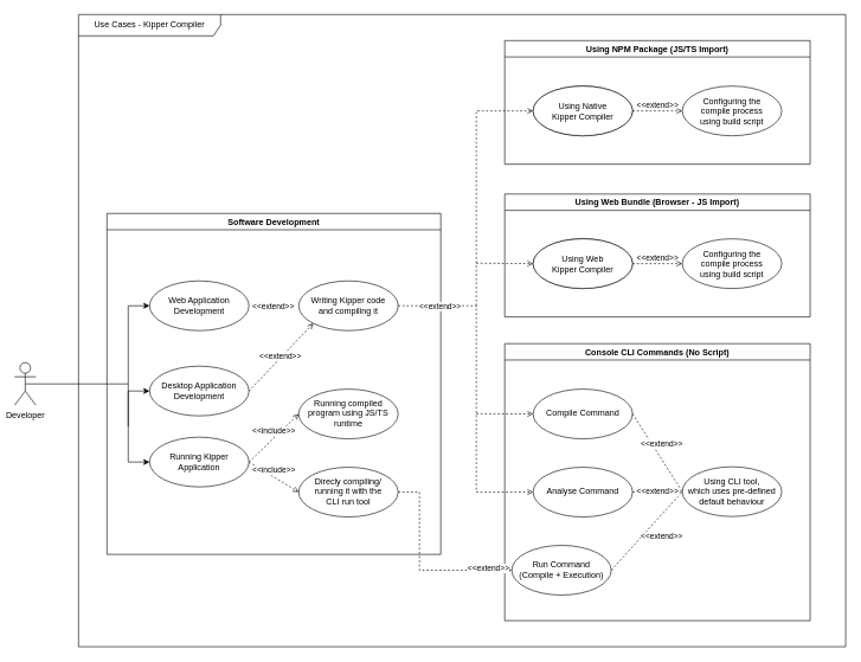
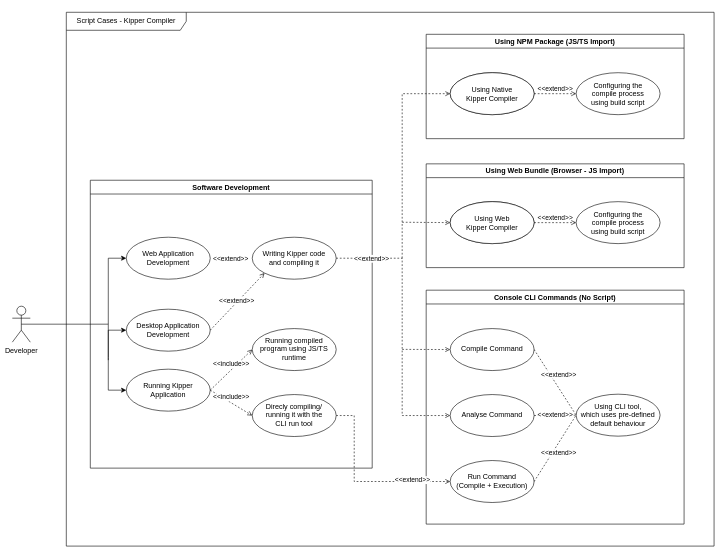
  <mxCell id="0" />
  <mxCell id="1" parent="0" />
- <mxCell id="2" value="Use Cases - Kipper Compiler" style="shape=umlFrame;whiteSpace=wrap;html=1;strokeColor=default;fillColor=default;width=200;height=30;" parent="1" vertex="1"><mxGeometry x="110" y="20" width="1080" height="890" as="geometry" /></mxCell>
+ <mxCell id="2" value="Script Cases - Kipper Compiler" style="shape=umlFrame;whiteSpace=wrap;html=1;strokeColor=default;fillColor=default;width=200;height=30;" parent="1" vertex="1"><mxGeometry x="110" y="20" width="1080" height="890" as="geometry" /></mxCell>
  <mxCell id="3" style="edgeStyle=orthogonalEdgeStyle;rounded=0;orthogonalLoop=1;jettySize=auto;html=1;entryX=0;entryY=0.5;entryDx=0;entryDy=0;" parent="1" target="20" edge="1"><mxGeometry x="0.211" y="10" relative="1" as="geometry"><Array as="points"><mxPoint x="180" y="596" /><mxPoint x="180" y="540" /></Array><mxPoint x="180" y="600" as="sourcePoint" /><mxPoint as="offset" /></mxGeometry></mxCell>
  <mxCell id="4" style="edgeStyle=orthogonalEdgeStyle;rounded=0;orthogonalLoop=1;jettySize=auto;html=1;entryX=0;entryY=0.5;entryDx=0;entryDy=0;" parent="1" target="22" edge="1"><mxGeometry relative="1" as="geometry"><Array as="points"><mxPoint x="180" y="596" /><mxPoint x="180" y="650" /></Array><mxPoint x="180" y="540" as="sourcePoint" /></mxGeometry></mxCell>
  <mxCell id="5" style="edgeStyle=orthogonalEdgeStyle;rounded=0;orthogonalLoop=1;jettySize=auto;html=1;exitX=0.5;exitY=0.5;exitDx=0;exitDy=0;exitPerimeter=0;entryX=0;entryY=0.5;entryDx=0;entryDy=0;" parent="1" source="6" target="21" edge="1"><mxGeometry relative="1" as="geometry"><Array as="points"><mxPoint x="180" y="540" /><mxPoint x="180" y="430" /></Array></mxGeometry></mxCell>
  <mxCell id="6" value="Developer" style="shape=umlActor;verticalLabelPosition=bottom;verticalAlign=top;html=1;" parent="1" vertex="1"><mxGeometry x="20" y="510" width="30" height="60" as="geometry" /></mxCell>
  <mxCell id="7" value="Native JavaScript &lt;br&gt;Kipper Compiler" style="ellipse;whiteSpace=wrap;html=1;" parent="1" vertex="1"><mxGeometry x="750" y="120.69" width="140" height="70" as="geometry" /></mxCell>
  <mxCell id="8" value="Bundled JavaScript &lt;br&gt;Kipper Compiler" style="ellipse;whiteSpace=wrap;html=1;" parent="1" vertex="1"><mxGeometry x="750" y="335.69" width="140" height="70" as="geometry" /></mxCell>
  <mxCell id="9" value="Compile Command" style="ellipse;whiteSpace=wrap;html=1;" parent="1" vertex="1"><mxGeometry x="750" y="547.31" width="140" height="70" as="geometry" /></mxCell>
  <mxCell id="10" value="Using Native&lt;br&gt;Kipper Compiler" style="ellipse;whiteSpace=wrap;html=1;" parent="1" vertex="1"><mxGeometry x="750" y="120.69" width="140" height="70" as="geometry" /></mxCell>
  <mxCell id="11" value="Using Web&lt;br&gt;Kipper Compiler" style="ellipse;whiteSpace=wrap;html=1;" parent="1" vertex="1"><mxGeometry x="750" y="335.69" width="140" height="70" as="geometry" /></mxCell>
  <mxCell id="12" value="Analyse Command" style="ellipse;whiteSpace=wrap;html=1;" parent="1" vertex="1"><mxGeometry x="750" y="657.31" width="140" height="70" as="geometry" /></mxCell>
- <mxCell id="13" value="Run Command&lt;br&gt;(Compile + Execution)" style="ellipse;whiteSpace=wrap;html=1;" parent="1" vertex="1"><mxGeometry x="720" y="767.31" width="140" height="70" as="geometry" /></mxCell>
+ <mxCell id="13" value="Run Command&lt;br&gt;(Compile + Execution)" style="ellipse;whiteSpace=wrap;html=1;" parent="1" vertex="1"><mxGeometry x="750" y="767.31" width="140" height="70" as="geometry" /></mxCell>
  <mxCell id="14" value="Using NPM Package (JS/TS Import)" style="swimlane;strokeColor=default;fillColor=none;" parent="1" vertex="1"><mxGeometry x="710" y="56.69" width="430" height="174" as="geometry" /></mxCell>
  <mxCell id="15" value="Configuring the &lt;br&gt;compile process&lt;br&gt;using build script" style="ellipse;whiteSpace=wrap;html=1;" vertex="1" parent="14"><mxGeometry x="250" y="64" width="140" height="70" as="geometry" /></mxCell>
  <mxCell id="16" value="Using Web Bundle (Browser - JS Import)" style="swimlane;strokeColor=default;fillColor=none;" parent="1" vertex="1"><mxGeometry x="710" y="272.69" width="430" height="173" as="geometry" /></mxCell>
  <mxCell id="17" value="Console CLI Commands (No Script)" style="swimlane;strokeColor=default;fillColor=none;" parent="1" vertex="1"><mxGeometry x="710" y="483.31" width="430" height="390" as="geometry" /></mxCell>
  <mxCell id="18" value="Using CLI tool,&lt;br&gt;which uses pre-defined default behaviour" style="ellipse;whiteSpace=wrap;html=1;" vertex="1" parent="17"><mxGeometry x="250" y="173.38" width="140" height="70" as="geometry" /></mxCell>
  <mxCell id="19" value="Software Development" style="swimlane;strokeColor=default;fillColor=none;startSize=23;" parent="1" vertex="1"><mxGeometry x="150" y="300" width="470" height="480" as="geometry" /></mxCell>
  <mxCell id="20" value="Desktop Application&lt;br&gt;Development" style="ellipse;whiteSpace=wrap;html=1;strokeColor=default;fillColor=default;" parent="19" vertex="1"><mxGeometry x="60" y="215" width="140" height="70" as="geometry" /></mxCell>
  <mxCell id="21" value="Web Application&lt;br&gt;Development" style="ellipse;whiteSpace=wrap;html=1;strokeColor=default;fillColor=default;" parent="19" vertex="1"><mxGeometry x="60" y="95" width="140" height="70" as="geometry" /></mxCell>
  <mxCell id="22" value="Running Kipper&lt;br&gt;Application" style="ellipse;whiteSpace=wrap;html=1;strokeColor=default;fillColor=default;" parent="19" vertex="1"><mxGeometry x="60" y="315" width="140" height="70" as="geometry" /></mxCell>
  <mxCell id="23" value="Writing Kipper code&lt;br&gt;and compiling it" style="ellipse;whiteSpace=wrap;html=1;strokeColor=default;fillColor=default;" parent="19" vertex="1"><mxGeometry x="270" y="95" width="140" height="70" as="geometry" /></mxCell>
  <mxCell id="24" value="&amp;lt;&amp;lt;include&amp;gt;&amp;gt;" style="html=1;verticalAlign=bottom;labelBackgroundColor=default;endArrow=open;endFill=0;dashed=1;rounded=0;exitX=1;exitY=0.5;exitDx=0;exitDy=0;entryX=0;entryY=0.5;entryDx=0;entryDy=0;" parent="19" source="22" target="25" edge="1"><mxGeometry width="160" relative="1" as="geometry"><mxPoint x="230" y="414" as="sourcePoint" /><mxPoint x="290" y="414" as="targetPoint" /></mxGeometry></mxCell>
  <mxCell id="25" value="Running compiled program using JS/TS runtime" style="ellipse;whiteSpace=wrap;html=1;strokeColor=default;fillColor=default;" vertex="1" parent="19"><mxGeometry x="270" y="247.31" width="140" height="70" as="geometry" /></mxCell>
  <mxCell id="26" value="Direcly compiling/&lt;br&gt;running it with the&lt;br&gt;CLI run tool" style="ellipse;whiteSpace=wrap;html=1;strokeColor=default;fillColor=default;" vertex="1" parent="19"><mxGeometry x="270" y="357.31" width="140" height="70" as="geometry" /></mxCell>
  <mxCell id="27" value="&amp;lt;&amp;lt;include&amp;gt;&amp;gt;" style="html=1;verticalAlign=bottom;labelBackgroundColor=default;endArrow=open;endFill=0;dashed=1;rounded=0;exitX=1;exitY=0.5;exitDx=0;exitDy=0;entryX=0;entryY=0.5;entryDx=0;entryDy=0;" edge="1" parent="19" source="22" target="26"><mxGeometry width="160" relative="1" as="geometry"><mxPoint x="240" y="314" as="sourcePoint" /><mxPoint x="300" y="314" as="targetPoint" /></mxGeometry></mxCell>
  <mxCell id="28" style="rounded=0;orthogonalLoop=1;jettySize=auto;html=1;exitX=1;exitY=0.5;exitDx=0;exitDy=0;entryX=0;entryY=1;entryDx=0;entryDy=0;dashed=1;labelBackgroundColor=default;endArrow=open;endFill=0;" edge="1" parent="19" source="20" target="23"><mxGeometry relative="1" as="geometry"><mxPoint x="210" y="140" as="sourcePoint" /><mxPoint x="300.18" y="115.896" as="targetPoint" /></mxGeometry></mxCell>
  <mxCell id="29" value="&amp;lt;&amp;lt;extend&amp;gt;&amp;gt;" style="edgeLabel;html=1;align=center;verticalAlign=middle;resizable=0;points=[];" vertex="1" connectable="0" parent="19"><mxGeometry x="235.0" y="80.002" as="geometry"><mxPoint x="-2" y="50" as="offset" /></mxGeometry></mxCell>
  <mxCell id="30" value="&amp;lt;&amp;lt;extend&amp;gt;&amp;gt;" style="edgeLabel;html=1;align=center;verticalAlign=middle;resizable=0;points=[];" vertex="1" connectable="0" parent="19"><mxGeometry x="245.0" y="150.002" as="geometry"><mxPoint x="-2" y="50" as="offset" /></mxGeometry></mxCell>
  <mxCell id="31" style="edgeStyle=orthogonalEdgeStyle;rounded=0;orthogonalLoop=1;jettySize=auto;html=1;entryX=0;entryY=0.5;entryDx=0;entryDy=0;dashed=1;labelBackgroundColor=default;endArrow=open;endFill=0;" parent="1" target="9" edge="1"><mxGeometry relative="1" as="geometry"><mxPoint x="670" y="582" as="sourcePoint" /><Array as="points"><mxPoint x="670" y="582" /></Array></mxGeometry></mxCell>
  <mxCell id="32" style="edgeStyle=orthogonalEdgeStyle;rounded=0;orthogonalLoop=1;jettySize=auto;html=1;entryX=0;entryY=0.5;entryDx=0;entryDy=0;dashed=1;labelBackgroundColor=default;endArrow=open;endFill=0;exitX=1;exitY=0.5;exitDx=0;exitDy=0;" parent="1" source="23" target="12" edge="1"><mxGeometry relative="1" as="geometry"><mxPoint x="590" y="495" as="sourcePoint" /><Array as="points"><mxPoint x="670" y="430" /><mxPoint x="670" y="692" /></Array></mxGeometry></mxCell>
  <mxCell id="33" style="edgeStyle=orthogonalEdgeStyle;rounded=0;orthogonalLoop=1;jettySize=auto;html=1;entryX=0;entryY=0.5;entryDx=0;entryDy=0;dashed=1;labelBackgroundColor=default;endArrow=open;endFill=0;" parent="1" target="11" edge="1"><mxGeometry relative="1" as="geometry"><mxPoint x="670" y="370" as="sourcePoint" /><Array as="points"><mxPoint x="670" y="371" /></Array></mxGeometry></mxCell>
  <mxCell id="34" style="edgeStyle=orthogonalEdgeStyle;rounded=0;orthogonalLoop=1;jettySize=auto;html=1;dashed=1;labelBackgroundColor=default;endArrow=open;endFill=0;entryX=0;entryY=0.5;entryDx=0;entryDy=0;" parent="1" target="10" edge="1"><mxGeometry relative="1" as="geometry"><mxPoint x="670" y="430" as="sourcePoint" /><mxPoint x="730" y="189" as="targetPoint" /><Array as="points"><mxPoint x="670" y="380" /><mxPoint x="670" y="156" /></Array></mxGeometry></mxCell>
  <mxCell id="35" value="&amp;lt;&amp;lt;extend&amp;gt;&amp;gt;" style="edgeLabel;html=1;align=center;verticalAlign=middle;resizable=0;points=[];" parent="1" vertex="1" connectable="0"><mxGeometry x="620" y="380.002" as="geometry"><mxPoint x="-2" y="50" as="offset" /></mxGeometry></mxCell>
  <mxCell id="36" value="&amp;lt;&amp;lt;extend&amp;gt;&amp;gt;" style="html=1;verticalAlign=bottom;labelBackgroundColor=none;endArrow=open;endFill=0;dashed=1;rounded=0;exitX=1;exitY=0.5;exitDx=0;exitDy=0;entryX=0;entryY=0.5;entryDx=0;entryDy=0;" edge="1" parent="1" source="10" target="15"><mxGeometry width="160" relative="1" as="geometry"><mxPoint x="559.919" y="700.226" as="sourcePoint" /><mxPoint x="760" y="865.69" as="targetPoint" /></mxGeometry></mxCell>
  <mxCell id="37" style="rounded=0;orthogonalLoop=1;jettySize=auto;html=1;exitX=1;exitY=0.5;exitDx=0;exitDy=0;entryX=0;entryY=0.5;entryDx=0;entryDy=0;dashed=1;labelBackgroundColor=default;endArrow=open;endFill=0;edgeStyle=orthogonalEdgeStyle;" edge="1" parent="1" source="26" target="13"><mxGeometry relative="1" as="geometry"><mxPoint x="600" y="505" as="sourcePoint" /><mxPoint x="780" y="805" as="targetPoint" /><Array as="points"><mxPoint x="590" y="692" /><mxPoint x="590" y="802" /></Array></mxGeometry></mxCell>
  <mxCell id="38" value="&amp;lt;&amp;lt;extend&amp;gt;&amp;gt;" style="edgeLabel;html=1;align=center;verticalAlign=middle;resizable=0;points=[];" vertex="1" connectable="0" parent="1"><mxGeometry x="630" y="802.312" as="geometry"><mxPoint x="56" y="-3" as="offset" /></mxGeometry></mxCell>
  <mxCell id="39" value="Configuring the&lt;br style=&quot;border-color: var(--border-color);&quot;&gt;compile process&lt;br style=&quot;border-color: var(--border-color);&quot;&gt;using build script" style="ellipse;whiteSpace=wrap;html=1;" vertex="1" parent="1"><mxGeometry x="960" y="335.69" width="140" height="70" as="geometry" /></mxCell>
  <mxCell id="40" value="&amp;lt;&amp;lt;extend&amp;gt;&amp;gt;" style="html=1;verticalAlign=bottom;labelBackgroundColor=none;endArrow=open;endFill=0;dashed=1;rounded=0;exitX=1;exitY=0.5;exitDx=0;exitDy=0;entryX=0;entryY=0.5;entryDx=0;entryDy=0;" edge="1" parent="1" source="11" target="39"><mxGeometry width="160" relative="1" as="geometry"><mxPoint x="900" y="145.7" as="sourcePoint" /><mxPoint x="970" y="145.7" as="targetPoint" /></mxGeometry></mxCell>
  <mxCell id="41" style="rounded=0;orthogonalLoop=1;jettySize=auto;html=1;exitX=1;exitY=0.5;exitDx=0;exitDy=0;entryX=0;entryY=0.5;entryDx=0;entryDy=0;dashed=1;labelBackgroundColor=default;endArrow=none;endFill=0;" edge="1" parent="1" source="9" target="18"><mxGeometry relative="1" as="geometry"><mxPoint x="580" y="622.31" as="sourcePoint" /><mxPoint x="760" y="812.31" as="targetPoint" /></mxGeometry></mxCell>
  <mxCell id="42" style="rounded=0;orthogonalLoop=1;jettySize=auto;html=1;exitX=1;exitY=0.5;exitDx=0;exitDy=0;entryX=0;entryY=0.5;entryDx=0;entryDy=0;dashed=1;labelBackgroundColor=default;endArrow=none;endFill=0;" edge="1" parent="1" source="12" target="18"><mxGeometry relative="1" as="geometry"><mxPoint x="900" y="592.31" as="sourcePoint" /><mxPoint x="960" y="702.31" as="targetPoint" /></mxGeometry></mxCell>
  <mxCell id="43" style="rounded=0;orthogonalLoop=1;jettySize=auto;html=1;exitX=1;exitY=0.5;exitDx=0;exitDy=0;entryX=0;entryY=0.5;entryDx=0;entryDy=0;dashed=1;labelBackgroundColor=default;endArrow=none;endFill=0;" edge="1" parent="1" source="13" target="18"><mxGeometry relative="1" as="geometry"><mxPoint x="900" y="702.31" as="sourcePoint" /><mxPoint x="970" y="712.31" as="targetPoint" /></mxGeometry></mxCell>
  <mxCell id="44" value="&amp;lt;&amp;lt;extend&amp;gt;&amp;gt;" style="edgeLabel;html=1;align=center;verticalAlign=middle;resizable=0;points=[];" vertex="1" connectable="0" parent="1"><mxGeometry x="692" y="642.312" as="geometry"><mxPoint x="238" y="-19" as="offset" /></mxGeometry></mxCell>
  <mxCell id="45" value="&amp;lt;&amp;lt;extend&amp;gt;&amp;gt;" style="edgeLabel;html=1;align=center;verticalAlign=middle;resizable=0;points=[];" vertex="1" connectable="0" parent="1"><mxGeometry x="692" y="773.312" as="geometry"><mxPoint x="238" y="-19" as="offset" /></mxGeometry></mxCell>
  <mxCell id="46" value="&amp;lt;&amp;lt;extend&amp;gt;&amp;gt;" style="edgeLabel;html=1;align=center;verticalAlign=middle;resizable=0;points=[];" vertex="1" connectable="0" parent="1"><mxGeometry x="686" y="710.312" as="geometry"><mxPoint x="238" y="-19" as="offset" /></mxGeometry></mxCell>
